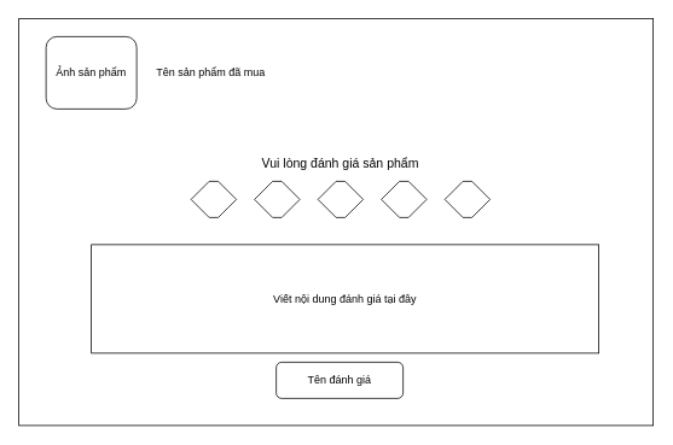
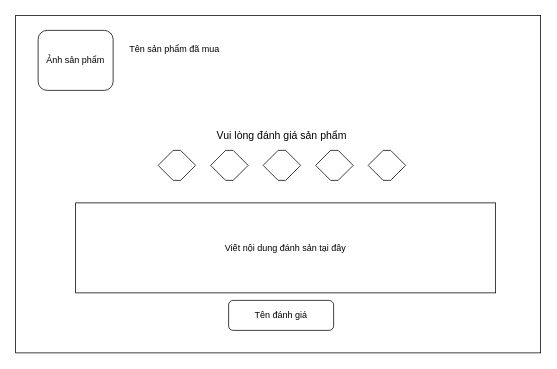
  <mxCell id="0" />
  <mxCell id="1" parent="0" />
  <mxCell id="2" value="" style="rounded=0;whiteSpace=wrap;html=1;" vertex="1" parent="1"><mxGeometry x="20" y="20" width="700" height="450" as="geometry" /></mxCell>
  <mxCell id="3" value="Ảnh sản phẩm" style="whiteSpace=wrap;html=1;rounded=1;" vertex="1" parent="1"><mxGeometry x="50" y="40" width="100" height="80" as="geometry" /></mxCell>
- <mxCell id="4" value="Tên sản phẩm đã mua" style="text;html=1;strokeColor=none;fillColor=none;align=left;verticalAlign=middle;whiteSpace=wrap;rounded=0;" vertex="1" parent="1"><mxGeometry x="170" y="70" width="130" height="20" as="geometry" /></mxCell>
+ <mxCell id="4" value="Tên sản phẩm đã mua" style="text;html=1;strokeColor=none;fillColor=none;align=left;verticalAlign=middle;whiteSpace=wrap;rounded=0;" vertex="1" parent="1"><mxGeometry x="170" y="55" width="130" height="20" as="geometry" /></mxCell>
  <mxCell id="5" value="&lt;font style=&quot;font-size: 14px&quot;&gt;Vui lòng đánh giá sản phẩm&lt;/font&gt;" style="text;html=1;strokeColor=none;fillColor=none;align=center;verticalAlign=middle;whiteSpace=wrap;rounded=0;" vertex="1" parent="1"><mxGeometry x="160" y="160" width="430" height="40" as="geometry" /></mxCell>
- <mxCell id="6" value="Viết nội dung đánh giá tại đây" style="rounded=0;whiteSpace=wrap;html=1;" vertex="1" parent="1"><mxGeometry x="100" y="270" width="560" height="120" as="geometry" /></mxCell>
+ <mxCell id="6" value="Viết nội dung đánh sản tại đây" style="rounded=0;whiteSpace=wrap;html=1;" vertex="1" parent="1"><mxGeometry x="100" y="270" width="560" height="120" as="geometry" /></mxCell>
  <mxCell id="7" value="" style="shape=hexagon;perimeter=hexagonPerimeter2;whiteSpace=wrap;html=1;fixedSize=1;" vertex="1" parent="1"><mxGeometry x="210" y="200" width="50" height="40" as="geometry" /></mxCell>
  <mxCell id="8" value="" style="shape=hexagon;perimeter=hexagonPerimeter2;whiteSpace=wrap;html=1;fixedSize=1;" vertex="1" parent="1"><mxGeometry x="280" y="200" width="50" height="40" as="geometry" /></mxCell>
  <mxCell id="9" value="" style="shape=hexagon;perimeter=hexagonPerimeter2;whiteSpace=wrap;html=1;fixedSize=1;" vertex="1" parent="1"><mxGeometry x="350" y="200" width="50" height="40" as="geometry" /></mxCell>
  <mxCell id="10" value="" style="shape=hexagon;perimeter=hexagonPerimeter2;whiteSpace=wrap;html=1;fixedSize=1;" vertex="1" parent="1"><mxGeometry x="420" y="200" width="50" height="40" as="geometry" /></mxCell>
  <mxCell id="11" value="" style="shape=hexagon;perimeter=hexagonPerimeter2;whiteSpace=wrap;html=1;fixedSize=1;" vertex="1" parent="1"><mxGeometry x="490" y="200" width="50" height="40" as="geometry" /></mxCell>
  <mxCell id="12" value="Tên đánh giá" style="rounded=1;whiteSpace=wrap;html=1;" vertex="1" parent="1"><mxGeometry x="304" y="400" width="140" height="40" as="geometry" /></mxCell>
